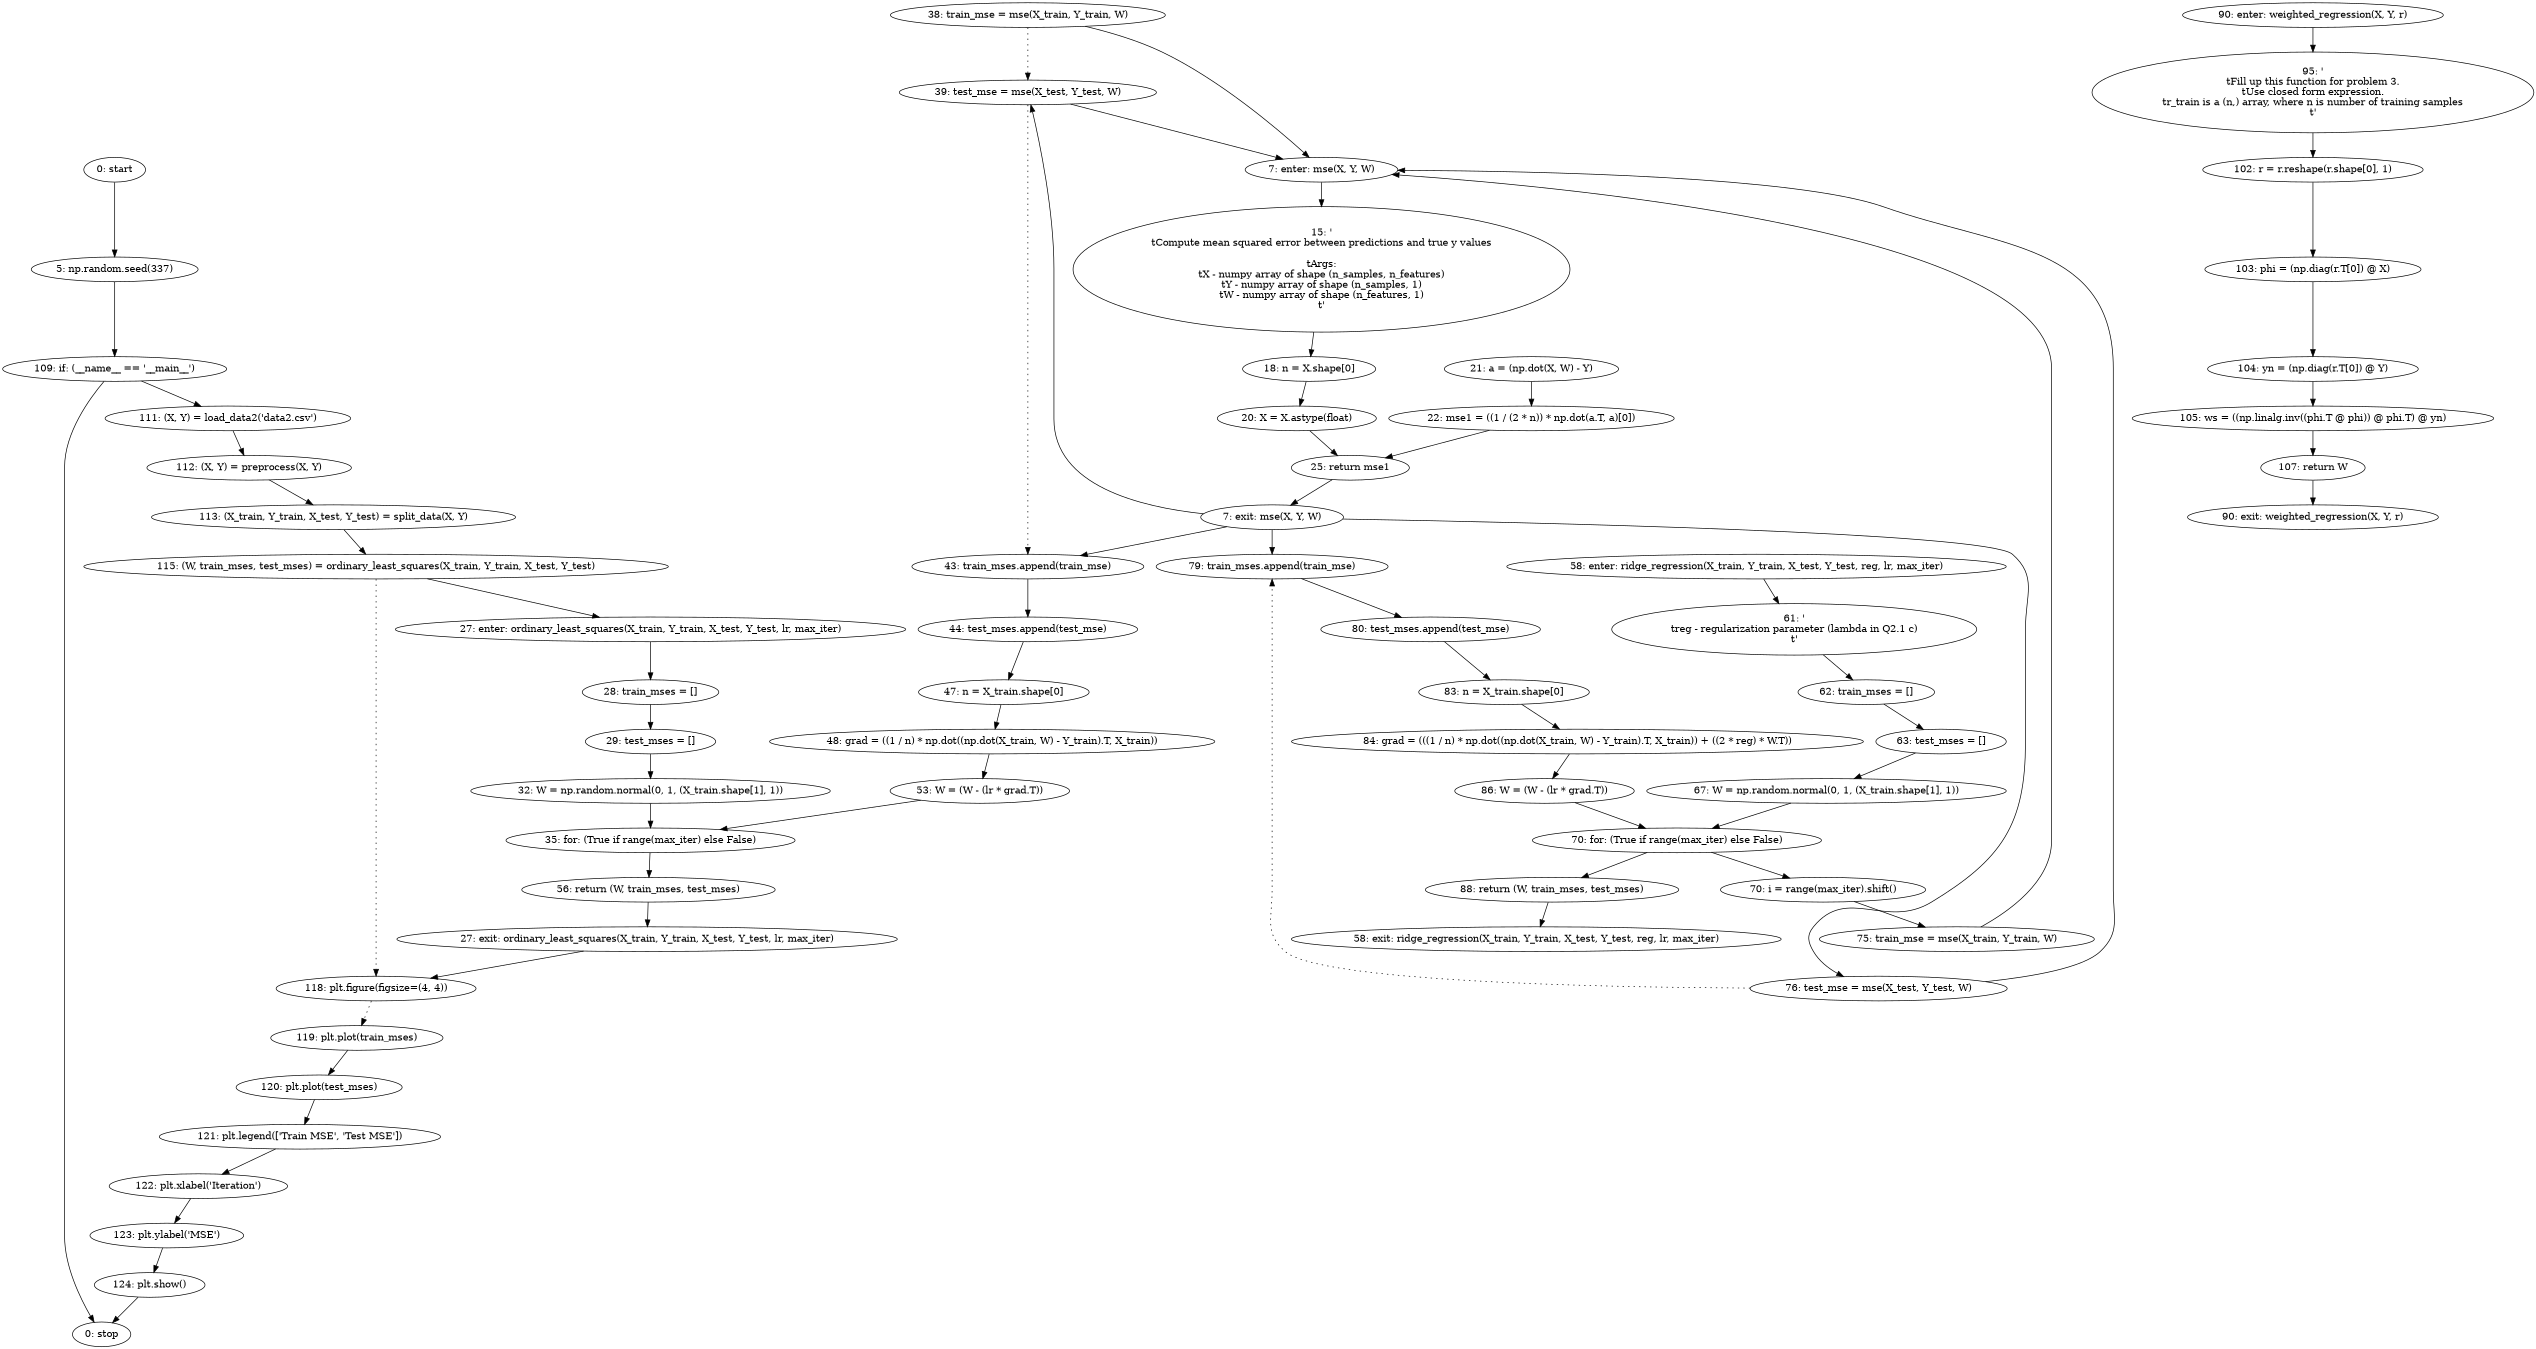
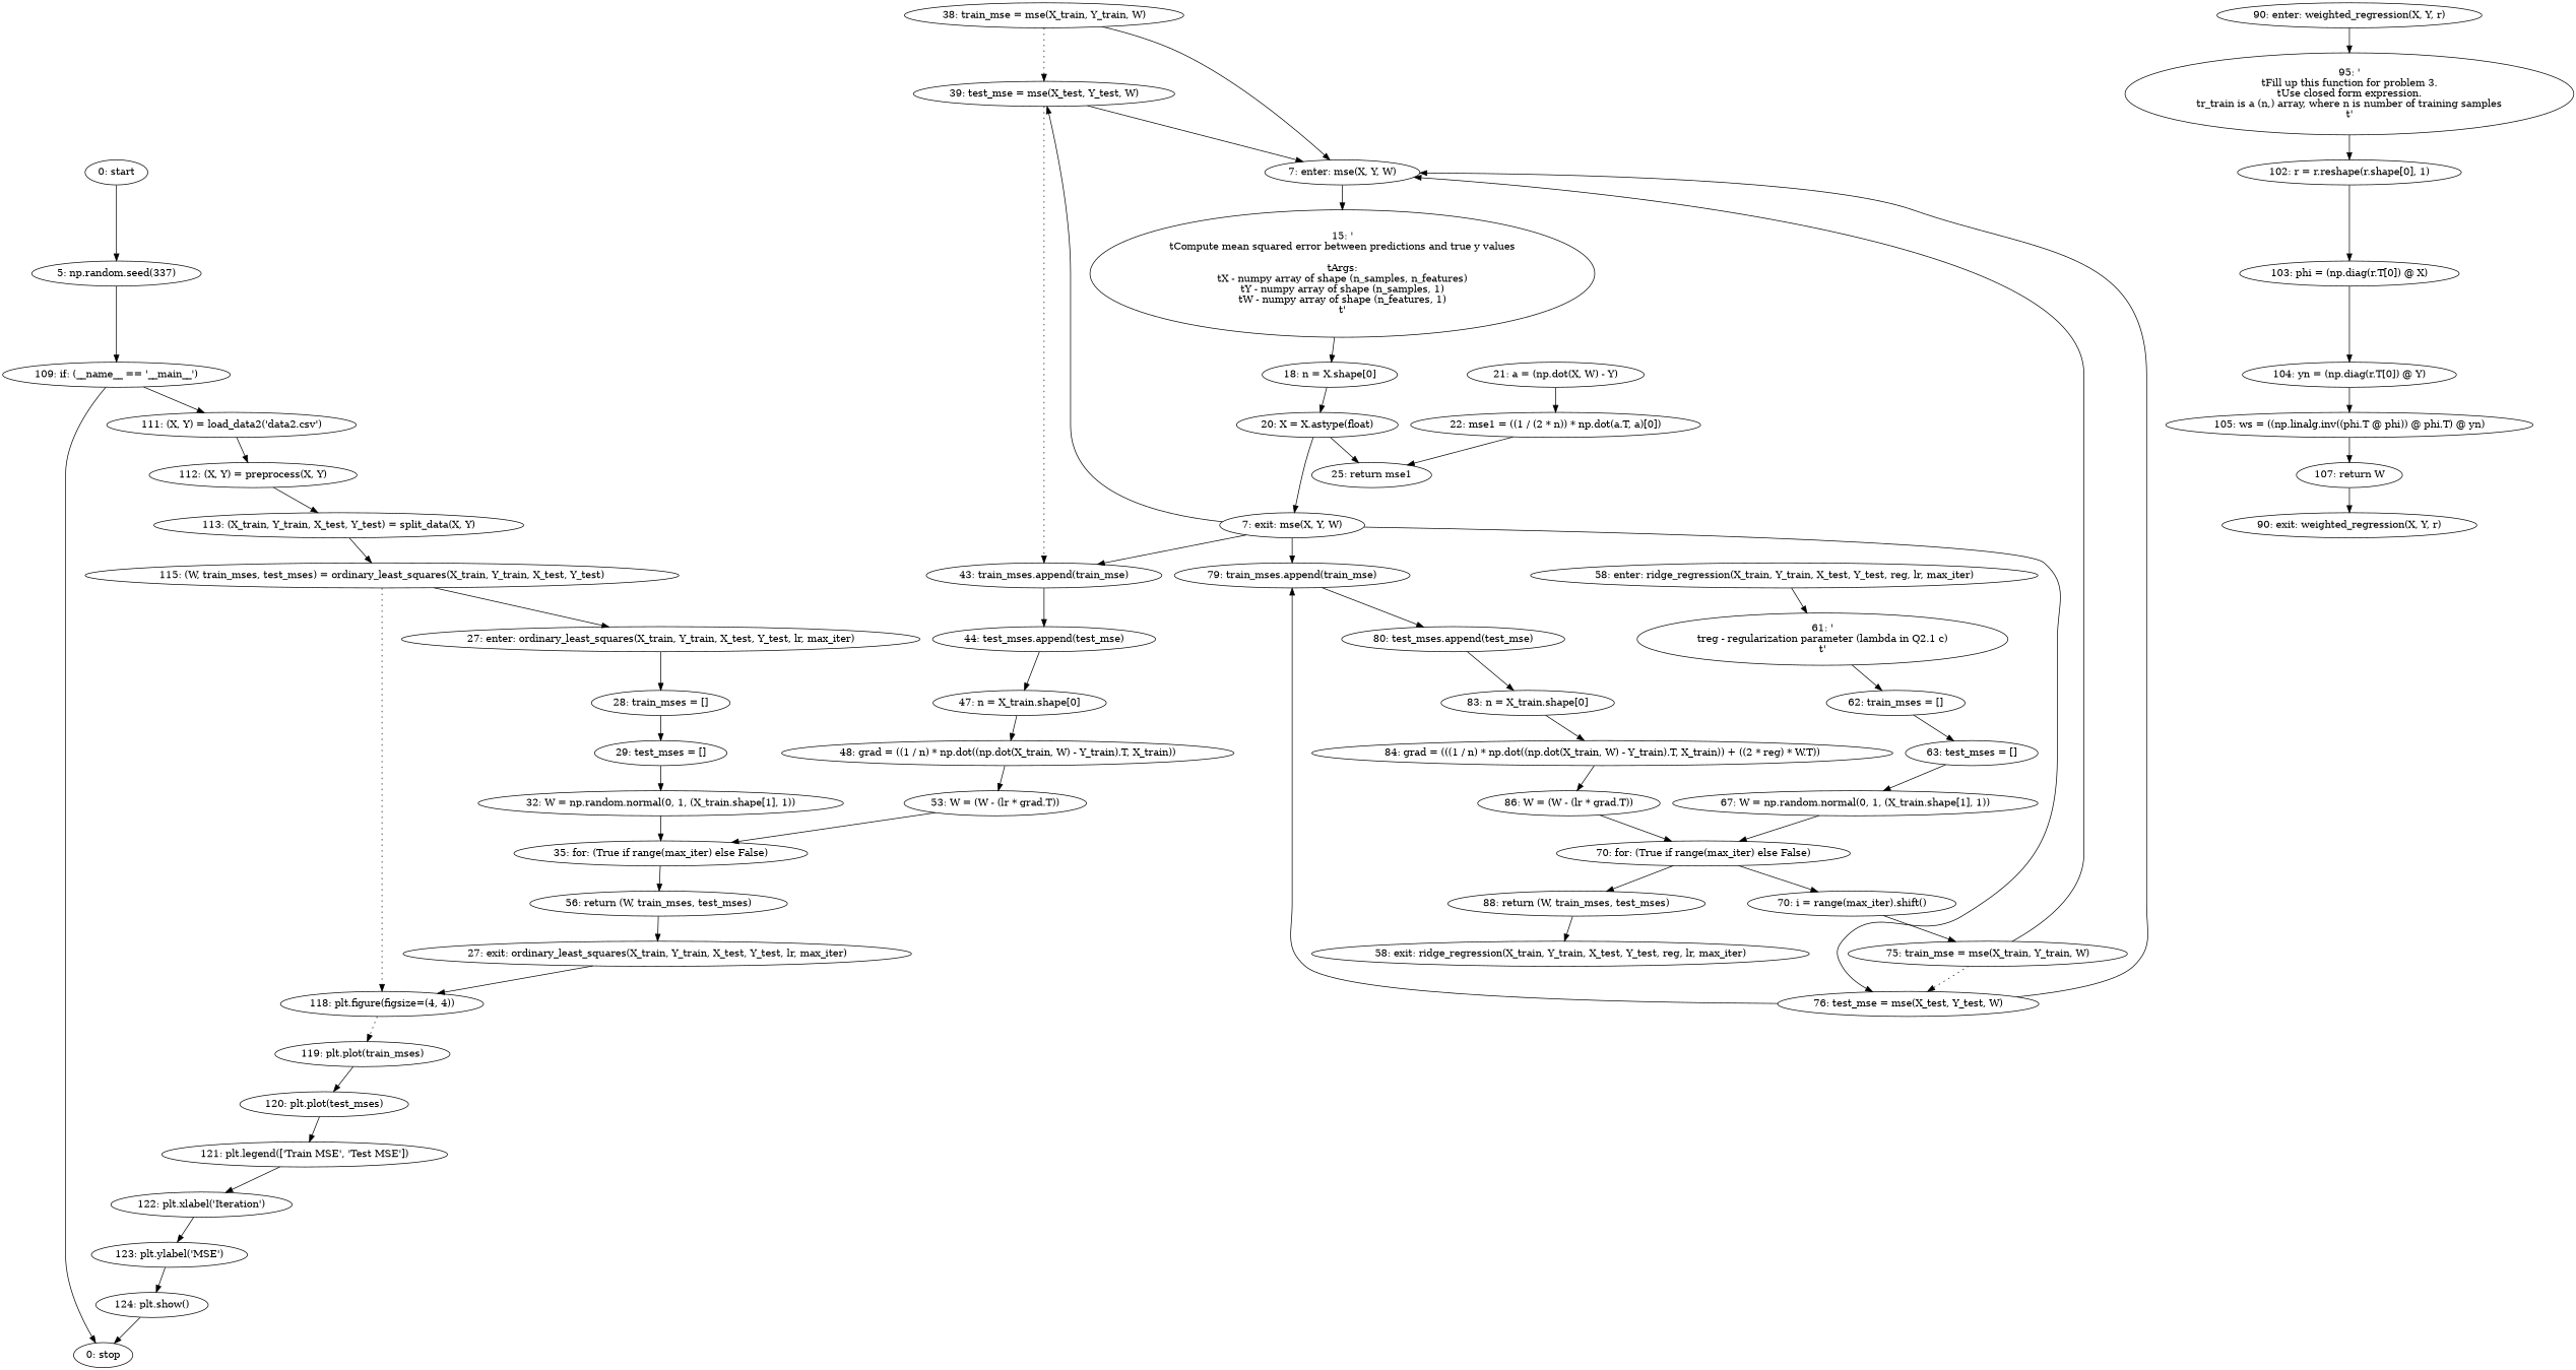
  strict digraph {
    n1 [label="0: start"]
    n2 [label="5: np.random.seed(337)"]
    n3 [label="109: if: (__name__ == '__main__')"]
    n4 [label="111: (X, Y) = load_data2('data2.csv')"]
    n5 [label="0: stop"]
    n6 [label="112: (X, Y) = preprocess(X, Y)"]
    n7 [label="113: (X_train, Y_train, X_test, Y_test) = split_data(X, Y)"]
    n8 [label="7: enter: mse(X, Y, W)"]
    n9 [label="15: '\n\tCompute mean squared error between predictions and true y values\n\n\tArgs:\n\tX - numpy array of shape (n_samples, n_features)\n\tY - numpy array of shape (n_samples, 1)\n\tW - numpy array of shape (n_features, 1)\n\t'"]
    n10 [label="18: n = X.shape[0]"]
    n11 [label="20: X = X.astype(float)"]
    n12 [label="25: return mse1"]
    n13 [label="38: train_mse = mse(X_train, Y_train, W)"]
    n14 [label="39: test_mse = mse(X_test, Y_test, W)"]
    n15 [label="43: train_mses.append(train_mse)"]
    n16 [label="44: test_mses.append(test_mse)"]
    n17 [label="47: n = X_train.shape[0]"]
    n18 [label="48: grad = ((1 / n) * np.dot((np.dot(X_train, W) - Y_train).T, X_train))"]
    n19 [label="75: train_mse = mse(X_train, Y_train, W)"]
    n20 [label="76: test_mse = mse(X_test, Y_test, W)"]
    n21 [label="79: train_mses.append(train_mse)"]
    n22 [label="80: test_mses.append(test_mse)"]
    n23 [label="83: n = X_train.shape[0]"]
    n24 [label="84: grad = (((1 / n) * np.dot((np.dot(X_train, W) - Y_train).T, X_train)) + ((2 * reg) * W.T))"]
    n25 [label="7: exit: mse(X, Y, W)"]
    n26 [label="21: a = (np.dot(X, W) - Y)"]
    n27 [label="22: mse1 = ((1 / (2 * n)) * np.dot(a.T, a)[0])"]
    n28 [label="27: enter: ordinary_least_squares(X_train, Y_train, X_test, Y_test, lr, max_iter)"]
    n29 [label="28: train_mses = []"]
    n30 [label="29: test_mses = []"]
    n31 [label="32: W = np.random.normal(0, 1, (X_train.shape[1], 1))"]
    n32 [label="35: for: (True if range(max_iter) else False)"]
    n33 [label="115: (W, train_mses, test_mses) = ordinary_least_squares(X_train, Y_train, X_test, Y_test)"]
    n34 [label="118: plt.figure(figsize=(4, 4))"]
    n35 [label="119: plt.plot(train_mses)"]
    n36 [label="120: plt.plot(test_mses)"]
    n37 [label="121: plt.legend(['Train MSE', 'Test MSE'])"]
    n38 [label="27: exit: ordinary_least_squares(X_train, Y_train, X_test, Y_test, lr, max_iter)"]
    n39 [label="56: return (W, train_mses, test_mses)"]
    n40 [label="53: W = (W - (lr * grad.T))"]
    n41 [label="58: enter: ridge_regression(X_train, Y_train, X_test, Y_test, reg, lr, max_iter)"]
    n42 [label="61: '\n\treg - regularization parameter (lambda in Q2.1 c)\n\t'"]
    n43 [label="62: train_mses = []"]
    n44 [label="63: test_mses = []"]
    n45 [label="67: W = np.random.normal(0, 1, (X_train.shape[1], 1))"]
    n46 [label="58: exit: ridge_regression(X_train, Y_train, X_test, Y_test, reg, lr, max_iter)"]
    n47 [label="88: return (W, train_mses, test_mses)"]
    n48 [label="70: for: (True if range(max_iter) else False)"]
    n49 [label="70: i = range(max_iter).shift()"]
    n50 [label="86: W = (W - (lr * grad.T))"]
    n51 [label="90: enter: weighted_regression(X, Y, r)"]
    n52 [label="95: '\n\tFill up this function for problem 3.\n\tUse closed form expression.\n\tr_train is a (n,) array, where n is number of training samples\n\t'"]
    n53 [label="102: r = r.reshape(r.shape[0], 1)"]
    n54 [label="103: phi = (np.diag(r.T[0]) @ X)"]
    n55 [label="104: yn = (np.diag(r.T[0]) @ Y)"]
    n56 [label="90: exit: weighted_regression(X, Y, r)"]
    n57 [label="107: return W"]
    n58 [label="105: ws = ((np.linalg.inv((phi.T @ phi)) @ phi.T) @ yn)"]
    n59 [label="122: plt.xlabel('Iteration')"]
    n60 [label="123: plt.ylabel('MSE')"]
    n61 [label="124: plt.show()"]
    n1 -> n2
    n2 -> n3
    n3 -> n4
    n3 -> n5
    n4 -> n6
    n6 -> n7
    n7 -> n33
    n8 -> n9
    n9 -> n10
    n10 -> n11
    n11 -> n12
-   n12 -> n25
+   n11 -> n25
    n13 -> n8
    n13 -> n14 [style=dotted weight=100]
    n14 -> n8
    n14 -> n15 [style=dotted weight=100]
    n15 -> n16
    n16 -> n17
    n17 -> n18
    n18 -> n40
    n19 -> n8
+   n19 -> n20 [style=dotted weight=100]
    n20 -> n8
-   n20 -> n21 [style=dotted weight=100]
+   n20 -> n21 [style=solid weight=100]
    n21 -> n22
    n22 -> n23
    n23 -> n24
    n24 -> n50
    n25 -> n14
    n25 -> n15
    n25 -> n20
    n25 -> n21
    n26 -> n27
    n27 -> n12
    n28 -> n29
    n29 -> n30
    n30 -> n31
    n31 -> n32
    n32 -> n39
    n33 -> n28
    n33 -> n34 [style=dotted weight=100]
    n34 -> n35 [style=dotted]
    n35 -> n36
    n36 -> n37
    n37 -> n59
    n38 -> n34
    n39 -> n38
    n40 -> n32
    n41 -> n42
    n42 -> n43
    n43 -> n44
    n44 -> n45
    n45 -> n48
    n47 -> n46
    n48 -> n47
    n48 -> n49
    n49 -> n19
    n50 -> n48
    n51 -> n52
    n52 -> n53
    n53 -> n54
    n54 -> n55
    n55 -> n58
    n57 -> n56
    n58 -> n57
    n59 -> n60
    n60 -> n61
    n61 -> n5
  }
